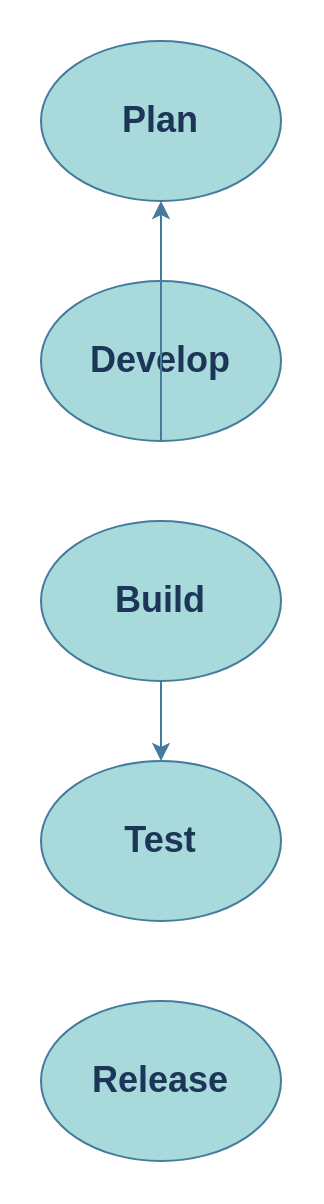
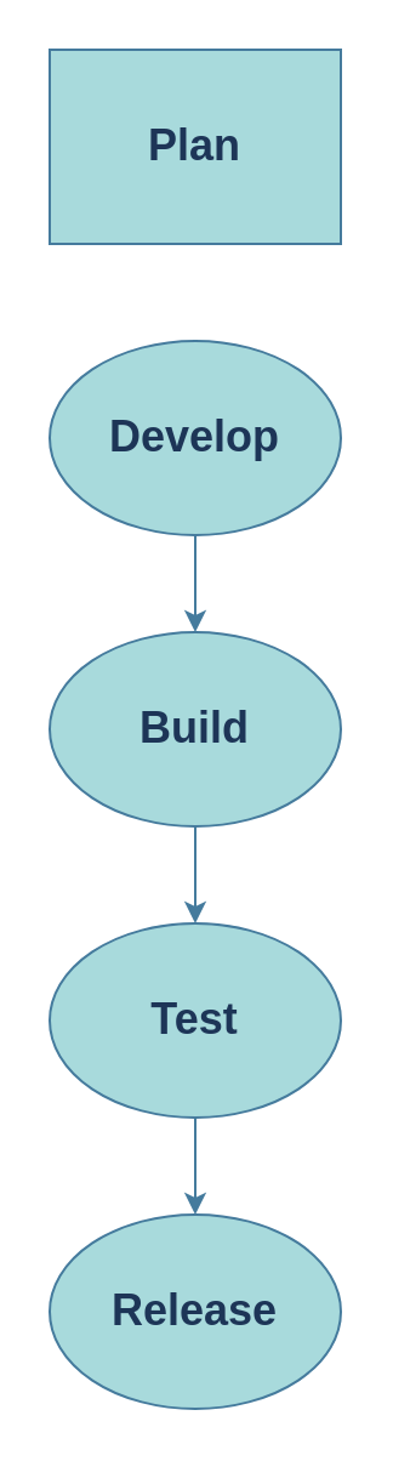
  <mxCell id="0" />
  <mxCell id="1" parent="0" />
- <mxCell id="2" value="&lt;h2&gt;Plan&lt;/h2&gt;" style="ellipse;whiteSpace=wrap;html=1;labelBackgroundColor=none;fillColor=#A8DADC;strokeColor=#457B9D;fontColor=#1D3557;align=center;fontStyle=1;fontFamily=Helvetica;" vertex="1" parent="1"><mxGeometry x="20" y="20" width="120" height="80" as="geometry" /></mxCell>
+ <mxCell id="2" value="&lt;h2&gt;Plan&lt;/h2&gt;" style="whiteSpace=wrap;html=1;labelBackgroundColor=none;fillColor=#A8DADC;strokeColor=#457B9D;fontColor=#1D3557;align=center;fontStyle=1;fontFamily=Helvetica;rounded=0;" vertex="1" parent="1"><mxGeometry x="20" y="20" width="120" height="80" as="geometry" /></mxCell>
  <mxCell id="3" value="&lt;h2&gt;Develop&lt;/h2&gt;" style="ellipse;whiteSpace=wrap;html=1;labelBackgroundColor=none;fillColor=#A8DADC;strokeColor=#457B9D;fontColor=#1D3557;" vertex="1" parent="1"><mxGeometry x="20" y="140" width="120" height="80" as="geometry" /></mxCell>
- <mxCell id="4" value="" style="endArrow=classic;html=1;rounded=0;exitX=0.5;exitY=1;exitDx=0;exitDy=0;labelBackgroundColor=none;strokeColor=#457B9D;fontColor=default;" edge="1" parent="1" source="3" target="2"><mxGeometry width="50" height="50" relative="1" as="geometry"><mxPoint x="70" y="300" as="sourcePoint" /><mxPoint x="80" y="250" as="targetPoint" /></mxGeometry></mxCell>
+ <mxCell id="4" value="" style="endArrow=classic;html=1;rounded=0;exitX=0.5;exitY=1;exitDx=0;exitDy=0;labelBackgroundColor=none;strokeColor=#457B9D;fontColor=default;" edge="1" parent="1" source="3" target="5"><mxGeometry width="50" height="50" relative="1" as="geometry"><mxPoint x="70" y="300" as="sourcePoint" /><mxPoint x="80" y="250" as="targetPoint" /></mxGeometry></mxCell>
  <mxCell id="5" value="&lt;h2&gt;Build&lt;/h2&gt;" style="ellipse;whiteSpace=wrap;html=1;labelBackgroundColor=none;fillColor=#A8DADC;strokeColor=#457B9D;fontColor=#1D3557;fontStyle=1" vertex="1" parent="1"><mxGeometry x="20" y="260" width="120" height="80" as="geometry" /></mxCell>
  <mxCell id="6" value="&lt;h2&gt;Test&lt;/h2&gt;" style="ellipse;whiteSpace=wrap;html=1;labelBackgroundColor=none;fillColor=#A8DADC;strokeColor=#457B9D;fontColor=#1D3557;" vertex="1" parent="1"><mxGeometry x="20" y="380" width="120" height="80" as="geometry" /></mxCell>
  <mxCell id="7" value="" style="endArrow=classic;html=1;rounded=0;exitX=0.5;exitY=1;exitDx=0;exitDy=0;labelBackgroundColor=none;strokeColor=#457B9D;fontColor=default;" edge="1" parent="1" source="5"><mxGeometry width="50" height="50" relative="1" as="geometry"><mxPoint x="70" y="300" as="sourcePoint" /><mxPoint x="80" y="380" as="targetPoint" /></mxGeometry></mxCell>
+ <mxCell id="8" value="" style="endArrow=classic;html=1;rounded=0;exitX=0.5;exitY=1;exitDx=0;exitDy=0;labelBackgroundColor=none;strokeColor=#457B9D;fontColor=default;" edge="1" parent="1" source="6" target="9"><mxGeometry width="50" height="50" relative="1" as="geometry"><mxPoint x="70" y="300" as="sourcePoint" /><mxPoint x="80" y="500" as="targetPoint" /></mxGeometry></mxCell>
  <mxCell id="9" value="&lt;h2&gt;Release&lt;/h2&gt;" style="ellipse;whiteSpace=wrap;html=1;labelBackgroundColor=none;fillColor=#A8DADC;strokeColor=#457B9D;fontColor=#1D3557;" vertex="1" parent="1"><mxGeometry x="20" y="500" width="120" height="80" as="geometry" /></mxCell>
